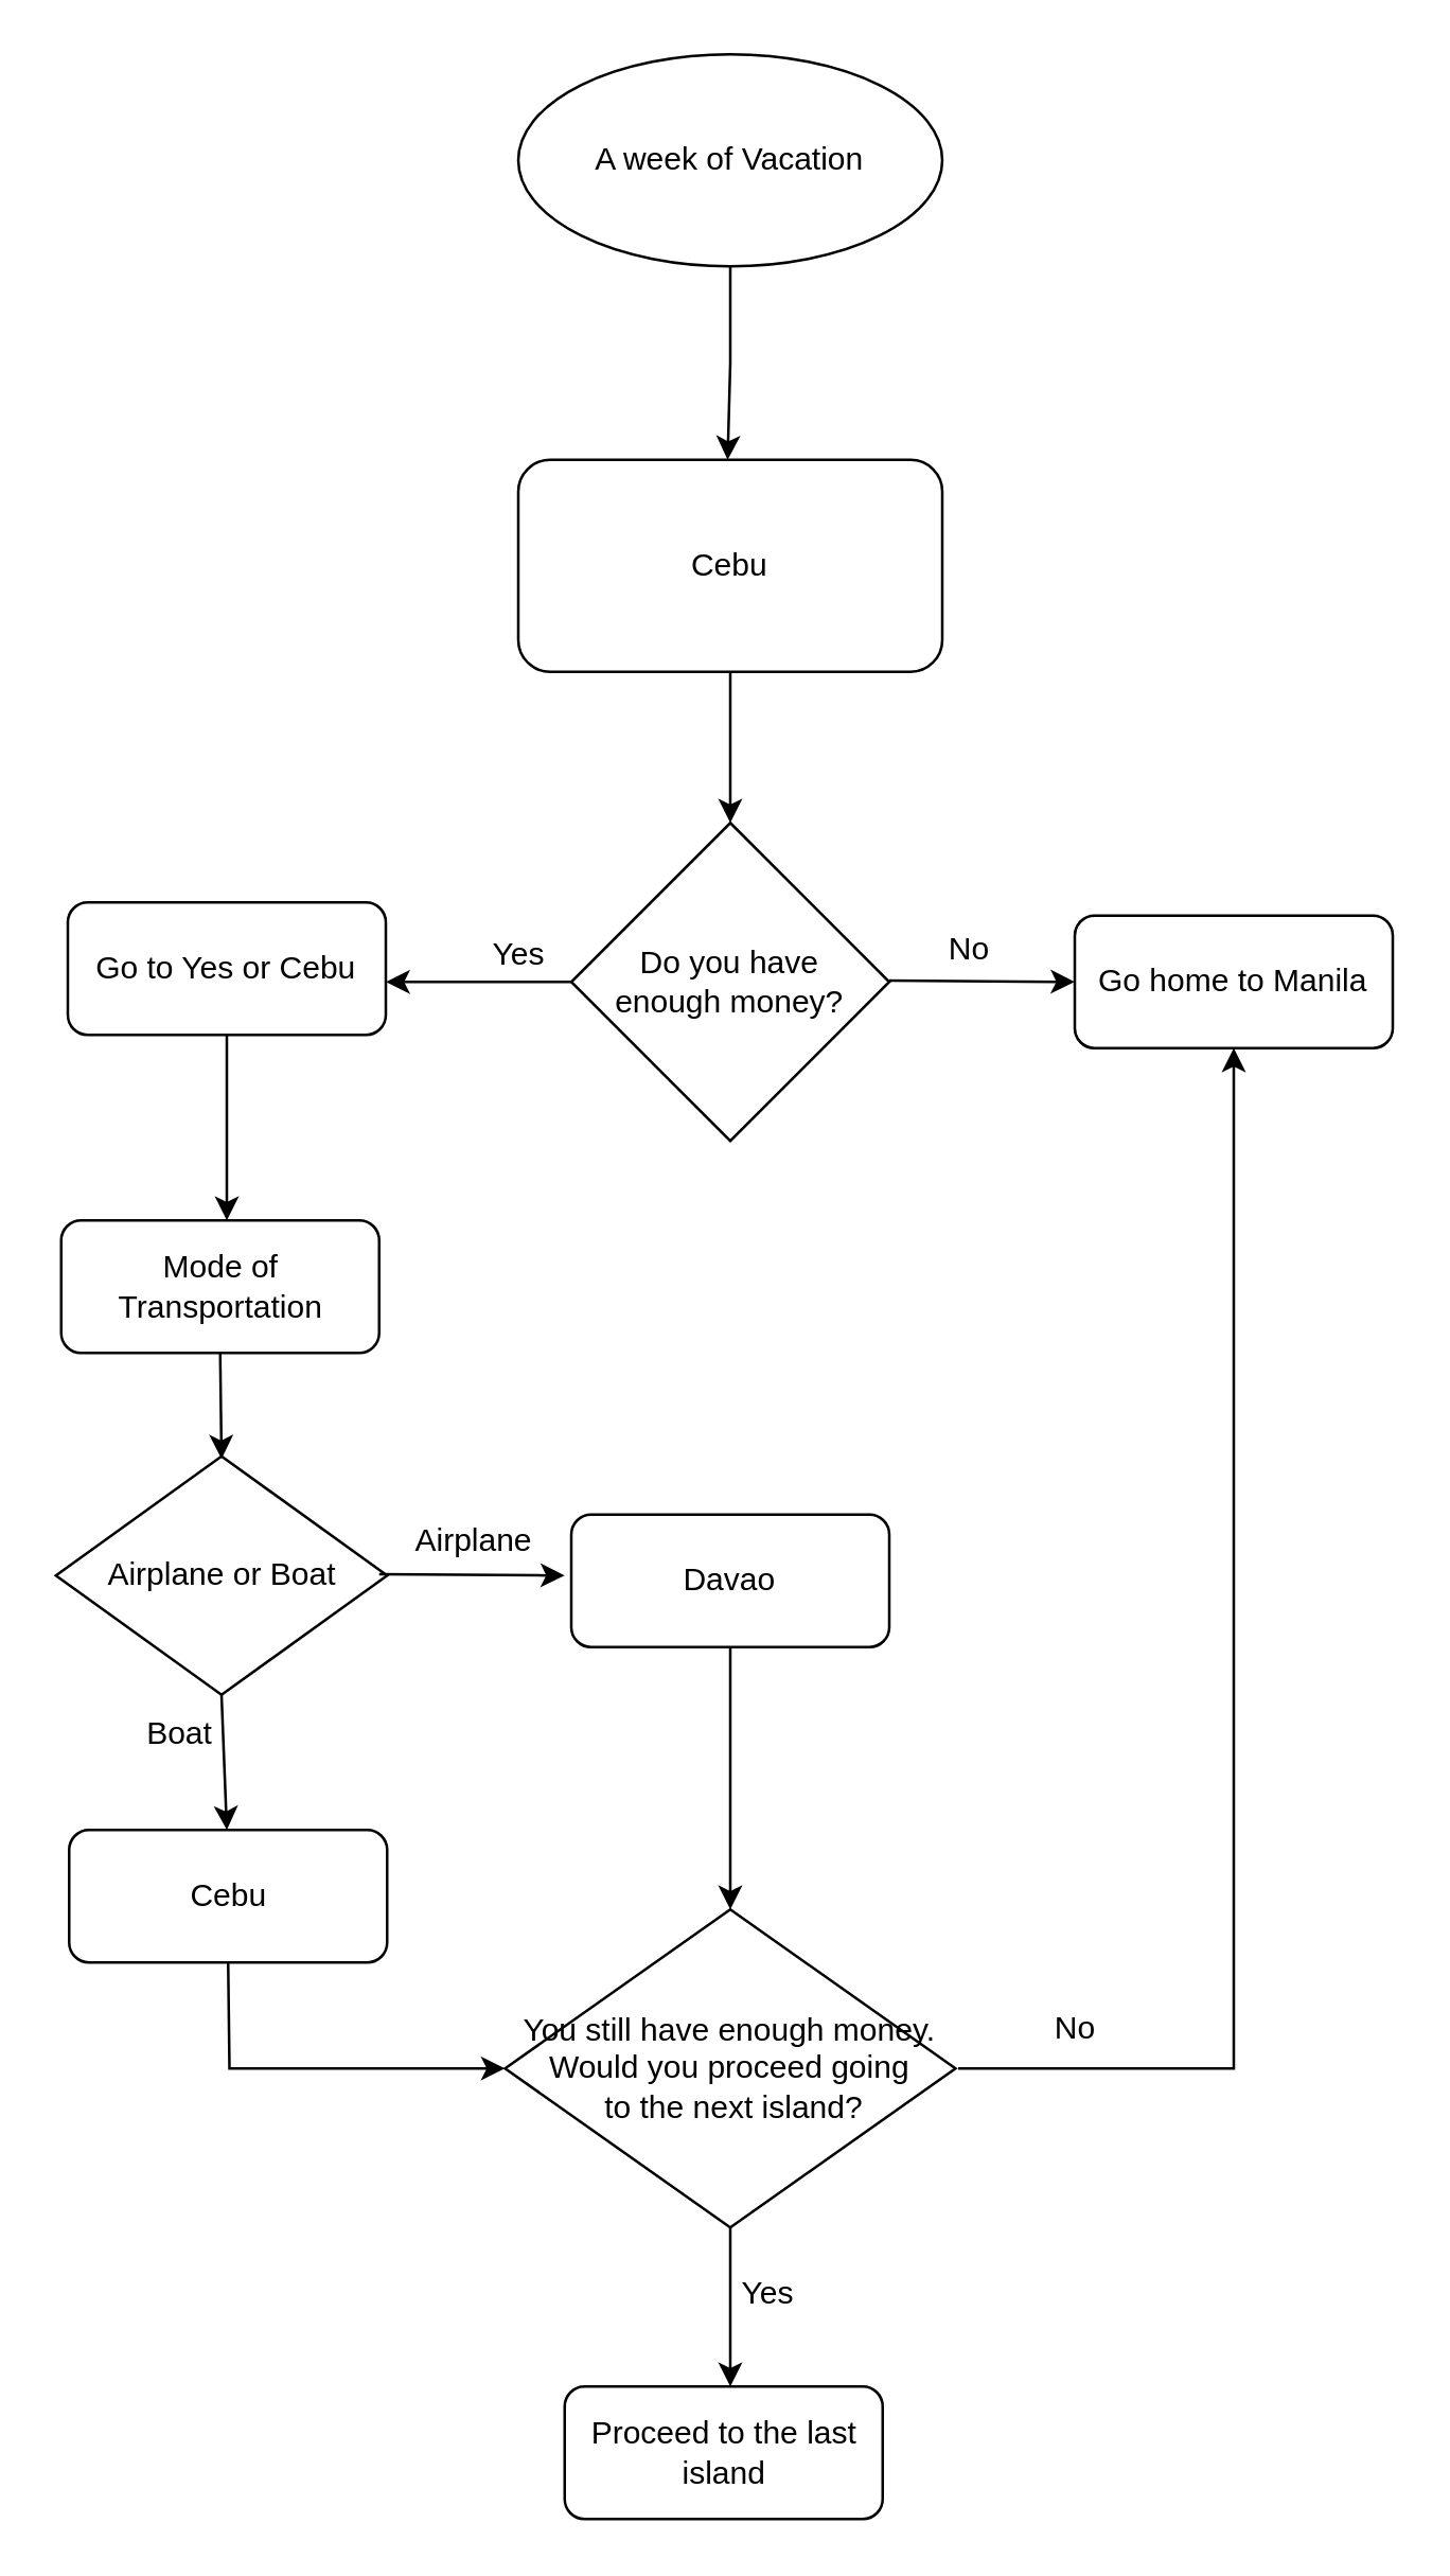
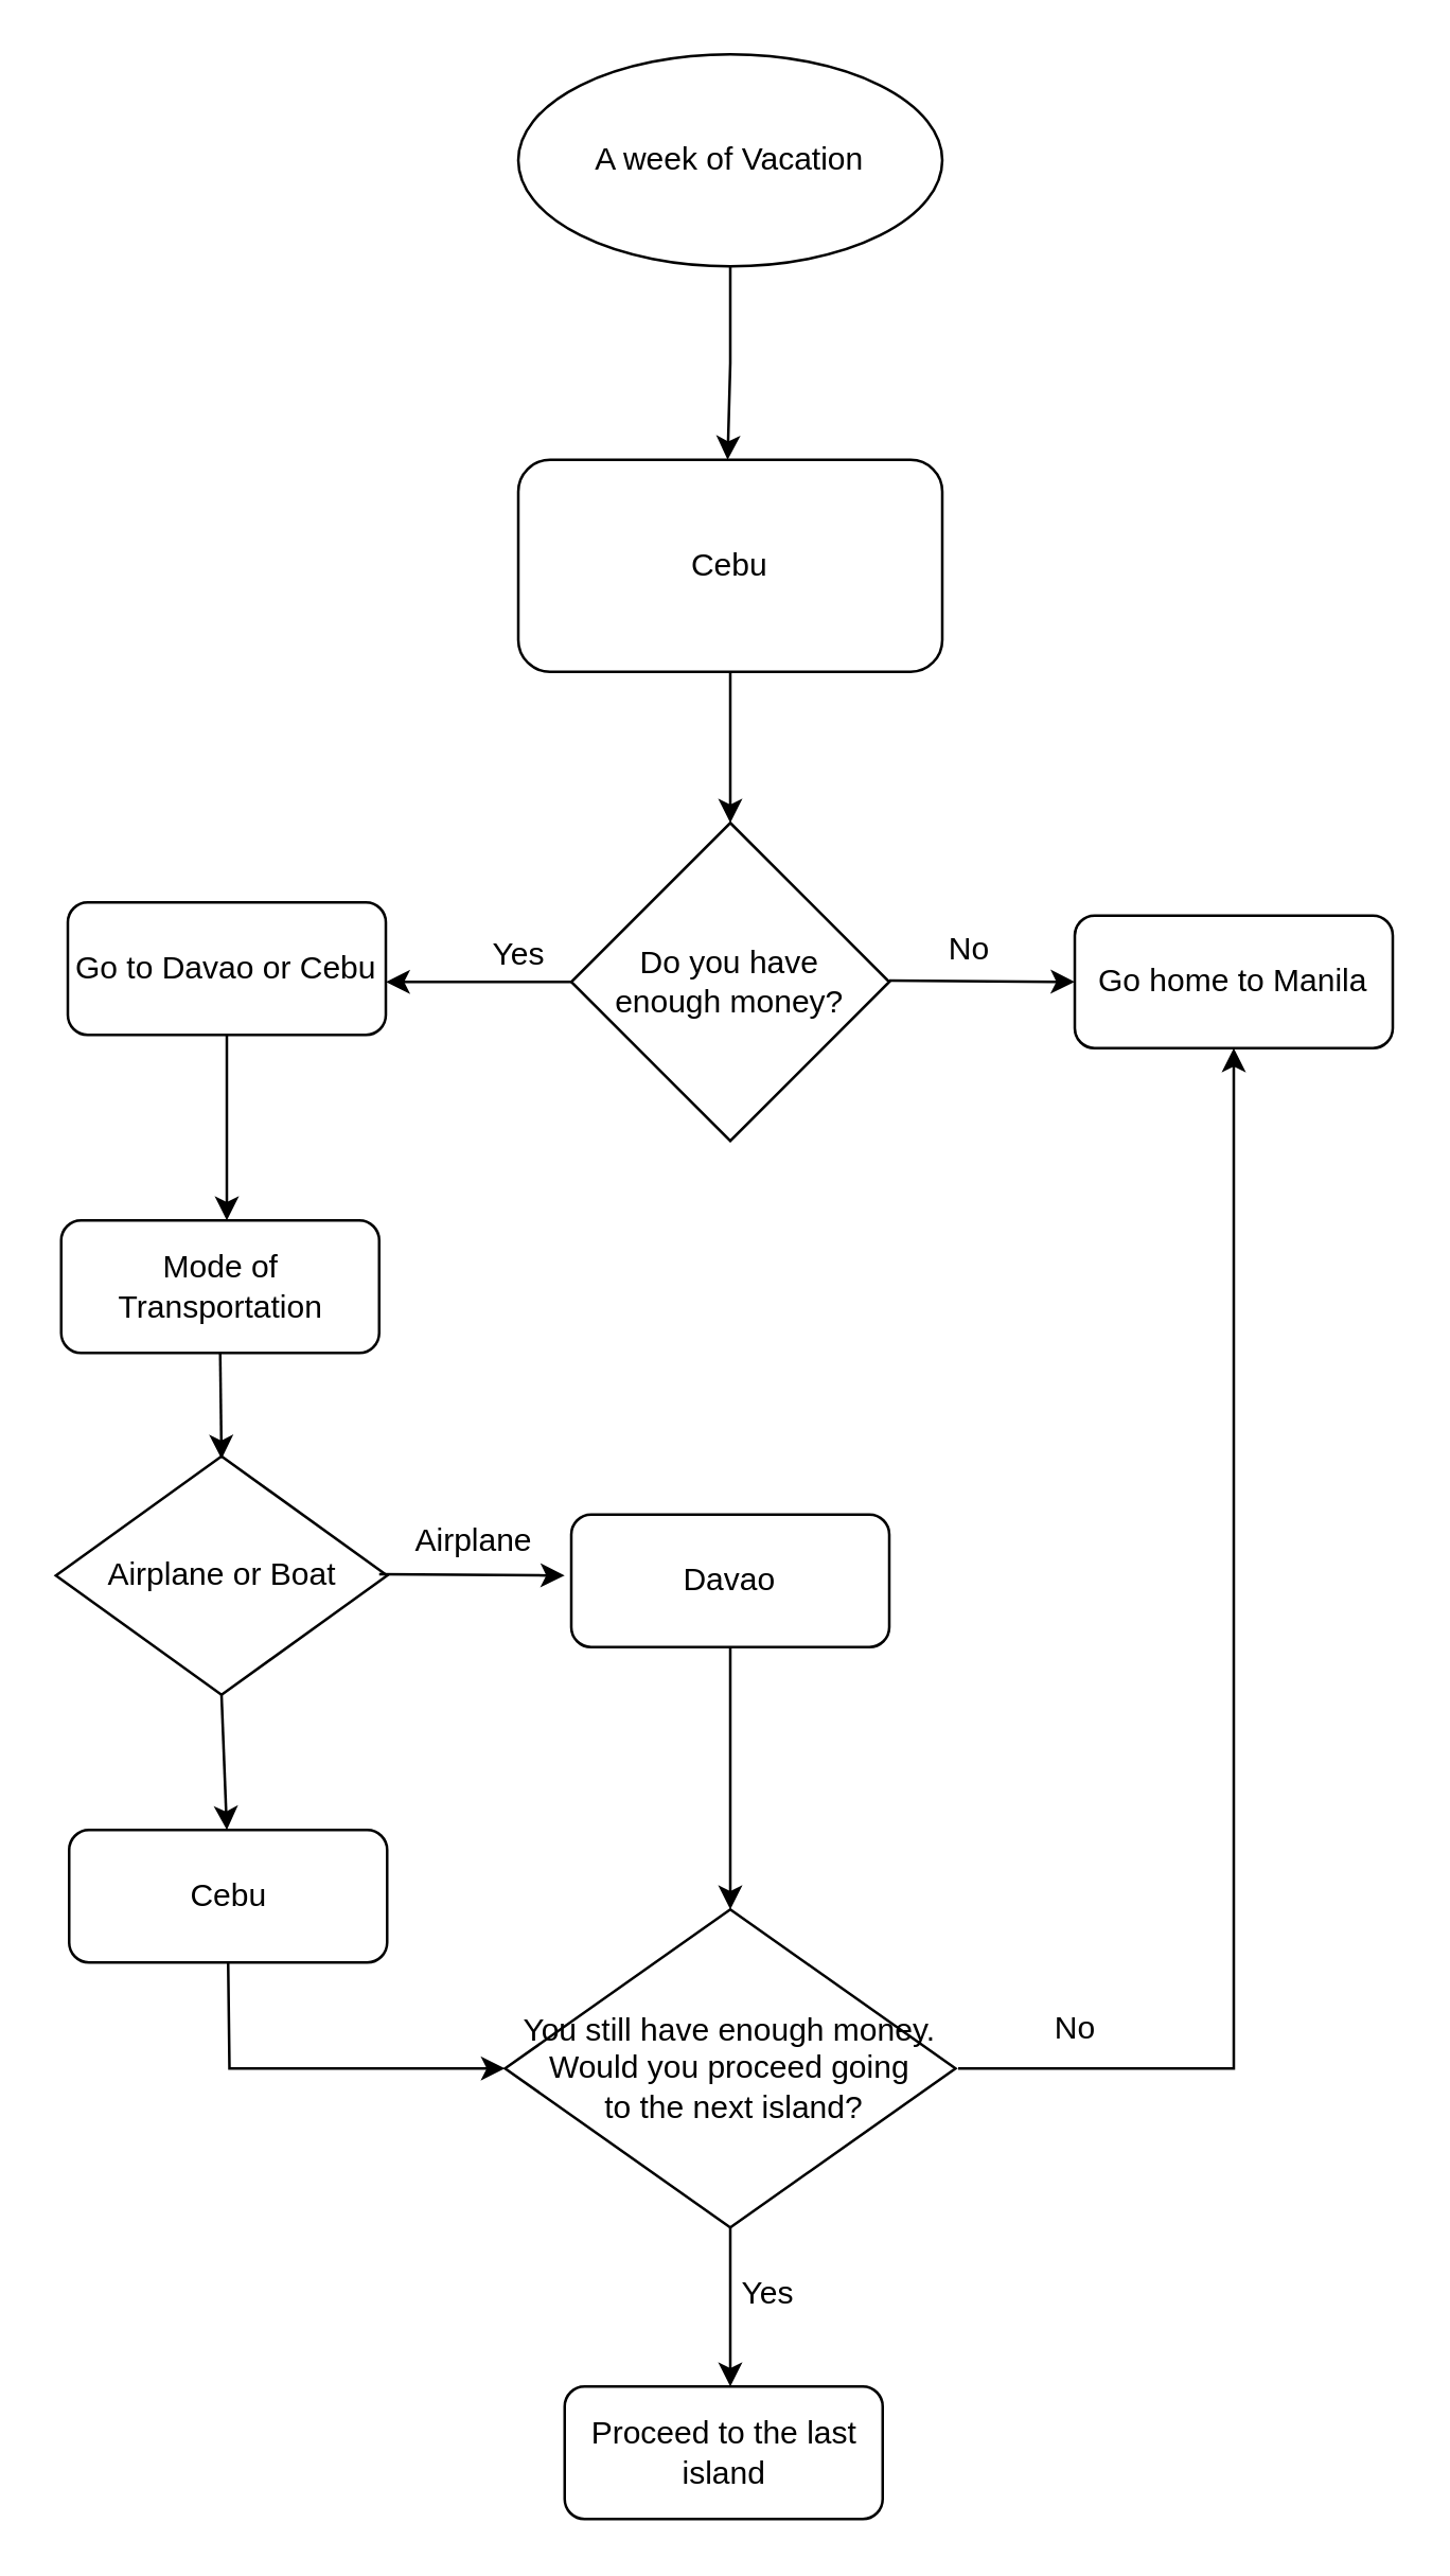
  <mxCell id="0" />
  <mxCell id="1" parent="0" />
  <mxCell id="2" value="" style="edgeStyle=orthogonalEdgeStyle;rounded=0;orthogonalLoop=1;jettySize=auto;html=1;exitX=0.5;exitY=1;exitDx=0;exitDy=0;" parent="1" source="3" edge="1"><mxGeometry relative="1" as="geometry"><mxPoint x="274" y="113" as="sourcePoint" /><mxPoint x="274" y="173" as="targetPoint" /></mxGeometry></mxCell>
  <mxCell id="3" value="A week of Vacation" style="ellipse;whiteSpace=wrap;html=1;" parent="1" vertex="1"><mxGeometry x="195" y="20" width="160" height="80" as="geometry" /></mxCell>
  <mxCell id="4" value="Go home to Manila" style="rounded=1;whiteSpace=wrap;html=1;" parent="1" vertex="1"><mxGeometry x="405" y="345" width="120" height="50" as="geometry" /></mxCell>
  <mxCell id="5" value="&lt;br&gt;No" style="text;html=1;align=center;verticalAlign=middle;resizable=0;points=[];autosize=1;strokeColor=none;fillColor=none;" parent="1" vertex="1"><mxGeometry x="345" y="330" width="40" height="40" as="geometry" /></mxCell>
  <mxCell id="6" value="Cebu" style="rounded=1;whiteSpace=wrap;html=1;" vertex="1" parent="1"><mxGeometry x="195" y="173" width="160" height="80" as="geometry" /></mxCell>
  <mxCell id="7" value="Do you have &lt;br&gt;enough money?" style="rhombus;whiteSpace=wrap;html=1;" vertex="1" parent="1"><mxGeometry x="215" y="310" width="120" height="120" as="geometry" /></mxCell>
  <mxCell id="8" value="" style="endArrow=classic;html=1;rounded=0;exitX=0.5;exitY=1;exitDx=0;exitDy=0;entryX=0.5;entryY=0;entryDx=0;entryDy=0;" edge="1" parent="1" source="6" target="7"><mxGeometry width="50" height="50" relative="1" as="geometry"><mxPoint x="285" y="340" as="sourcePoint" /><mxPoint x="335" y="290" as="targetPoint" /></mxGeometry></mxCell>
  <mxCell id="9" value="" style="endArrow=classic;html=1;rounded=0;exitX=0.5;exitY=1;exitDx=0;exitDy=0;" edge="1" parent="1"><mxGeometry width="50" height="50" relative="1" as="geometry"><mxPoint x="335" y="369.5" as="sourcePoint" /><mxPoint x="405" y="370" as="targetPoint" /></mxGeometry></mxCell>
  <mxCell id="10" value="" style="endArrow=classic;html=1;rounded=0;exitX=0;exitY=0.5;exitDx=0;exitDy=0;" edge="1" parent="1" source="7"><mxGeometry width="50" height="50" relative="1" as="geometry"><mxPoint x="125" y="370" as="sourcePoint" /><mxPoint x="145" y="370" as="targetPoint" /></mxGeometry></mxCell>
- <mxCell id="11" value="Go to Yes or Cebu" style="rounded=1;whiteSpace=wrap;html=1;" vertex="1" parent="1"><mxGeometry x="25" y="340" width="120" height="50" as="geometry" /></mxCell>
+ <mxCell id="11" value="Go to Davao or Cebu" style="rounded=1;whiteSpace=wrap;html=1;" vertex="1" parent="1"><mxGeometry x="25" y="340" width="120" height="50" as="geometry" /></mxCell>
  <mxCell id="12" value="No" style="text;html=1;align=center;verticalAlign=middle;resizable=0;points=[];autosize=1;strokeColor=none;fillColor=none;" vertex="1" parent="1"><mxGeometry x="385" y="750" width="40" height="30" as="geometry" /></mxCell>
  <mxCell id="13" value="" style="endArrow=classic;html=1;rounded=0;exitX=0.5;exitY=1;exitDx=0;exitDy=0;" edge="1" parent="1" source="11"><mxGeometry width="50" height="50" relative="1" as="geometry"><mxPoint x="295" y="470" as="sourcePoint" /><mxPoint x="85" y="460" as="targetPoint" /></mxGeometry></mxCell>
  <mxCell id="14" value="Airplane or Boat" style="rhombus;whiteSpace=wrap;html=1;" vertex="1" parent="1"><mxGeometry x="20.5" y="549" width="125" height="90" as="geometry" /></mxCell>
  <mxCell id="15" value="" style="endArrow=classic;html=1;rounded=0;exitX=0.5;exitY=1;exitDx=0;exitDy=0;" edge="1" parent="1" source="14"><mxGeometry width="50" height="50" relative="1" as="geometry"><mxPoint x="160" y="534.5" as="sourcePoint" /><mxPoint x="85" y="690" as="targetPoint" /></mxGeometry></mxCell>
  <mxCell id="16" value="Mode of Transportation" style="rounded=1;whiteSpace=wrap;html=1;" vertex="1" parent="1"><mxGeometry x="22.5" y="460" width="120" height="50" as="geometry" /></mxCell>
  <mxCell id="17" value="Davao" style="rounded=1;whiteSpace=wrap;html=1;" vertex="1" parent="1"><mxGeometry x="215" y="571" width="120" height="50" as="geometry" /></mxCell>
  <mxCell id="18" value="" style="endArrow=classic;html=1;rounded=0;exitX=0.5;exitY=1;exitDx=0;exitDy=0;" edge="1" parent="1" source="16"><mxGeometry width="50" height="50" relative="1" as="geometry"><mxPoint x="95" y="400" as="sourcePoint" /><mxPoint x="83" y="550" as="targetPoint" /></mxGeometry></mxCell>
  <mxCell id="19" value="" style="endArrow=classic;html=1;rounded=0;exitX=0.5;exitY=1;exitDx=0;exitDy=0;" edge="1" parent="1"><mxGeometry width="50" height="50" relative="1" as="geometry"><mxPoint x="142.5" y="593.5" as="sourcePoint" /><mxPoint x="212.5" y="594" as="targetPoint" /></mxGeometry></mxCell>
  <mxCell id="20" value="Airplane" style="text;html=1;align=center;verticalAlign=middle;resizable=0;points=[];autosize=1;strokeColor=none;fillColor=none;" vertex="1" parent="1"><mxGeometry x="142.5" y="566" width="70" height="30" as="geometry" /></mxCell>
- <mxCell id="21" value="Boat" style="text;html=1;align=center;verticalAlign=middle;resizable=0;points=[];autosize=1;strokeColor=none;fillColor=none;" vertex="1" parent="1"><mxGeometry x="42" y="639" width="50" height="30" as="geometry" /></mxCell>
  <mxCell id="22" value="Cebu" style="rounded=1;whiteSpace=wrap;html=1;" vertex="1" parent="1"><mxGeometry x="25.5" y="690" width="120" height="50" as="geometry" /></mxCell>
  <mxCell id="23" value="" style="endArrow=classic;html=1;rounded=0;entryX=0;entryY=0.5;entryDx=0;entryDy=0;exitX=0.5;exitY=1;exitDx=0;exitDy=0;" edge="1" parent="1" source="22" target="24"><mxGeometry width="50" height="50" relative="1" as="geometry"><mxPoint x="275" y="780" as="sourcePoint" /><mxPoint x="345" y="720" as="targetPoint" /><Array as="points"><mxPoint x="86" y="780" /></Array></mxGeometry></mxCell>
  <mxCell id="24" value="You still have enough money. Would you proceed going&lt;br&gt;&amp;nbsp;to the next island?" style="rhombus;whiteSpace=wrap;html=1;" vertex="1" parent="1"><mxGeometry x="190" y="720" width="170" height="120" as="geometry" /></mxCell>
  <mxCell id="25" value="" style="endArrow=classic;html=1;rounded=0;exitX=0.5;exitY=1;exitDx=0;exitDy=0;entryX=0.5;entryY=0;entryDx=0;entryDy=0;" edge="1" parent="1" source="17" target="24"><mxGeometry width="50" height="50" relative="1" as="geometry"><mxPoint x="295" y="770" as="sourcePoint" /><mxPoint x="345" y="720" as="targetPoint" /></mxGeometry></mxCell>
  <mxCell id="26" value="" style="endArrow=classic;html=1;rounded=0;entryX=0.5;entryY=1;entryDx=0;entryDy=0;" edge="1" parent="1" target="4"><mxGeometry width="50" height="50" relative="1" as="geometry"><mxPoint x="361" y="780" as="sourcePoint" /><mxPoint x="451" y="780" as="targetPoint" /><Array as="points"><mxPoint x="465" y="780" /></Array></mxGeometry></mxCell>
  <mxCell id="27" value="" style="endArrow=classic;html=1;rounded=0;exitX=0.5;exitY=1;exitDx=0;exitDy=0;" edge="1" parent="1" source="24"><mxGeometry width="50" height="50" relative="1" as="geometry"><mxPoint x="375" y="790" as="sourcePoint" /><mxPoint x="275" y="900" as="targetPoint" /></mxGeometry></mxCell>
  <mxCell id="28" value="Yes" style="text;html=1;align=center;verticalAlign=middle;resizable=0;points=[];autosize=1;strokeColor=none;fillColor=none;" vertex="1" parent="1"><mxGeometry x="175" y="345" width="40" height="30" as="geometry" /></mxCell>
  <mxCell id="29" value="Yes" style="text;html=1;align=center;verticalAlign=middle;resizable=0;points=[];autosize=1;strokeColor=none;fillColor=none;" vertex="1" parent="1"><mxGeometry x="269" y="850" width="40" height="30" as="geometry" /></mxCell>
  <mxCell id="30" value="Proceed to the last island" style="rounded=1;whiteSpace=wrap;html=1;" vertex="1" parent="1"><mxGeometry x="212.5" y="900" width="120" height="50" as="geometry" /></mxCell>
